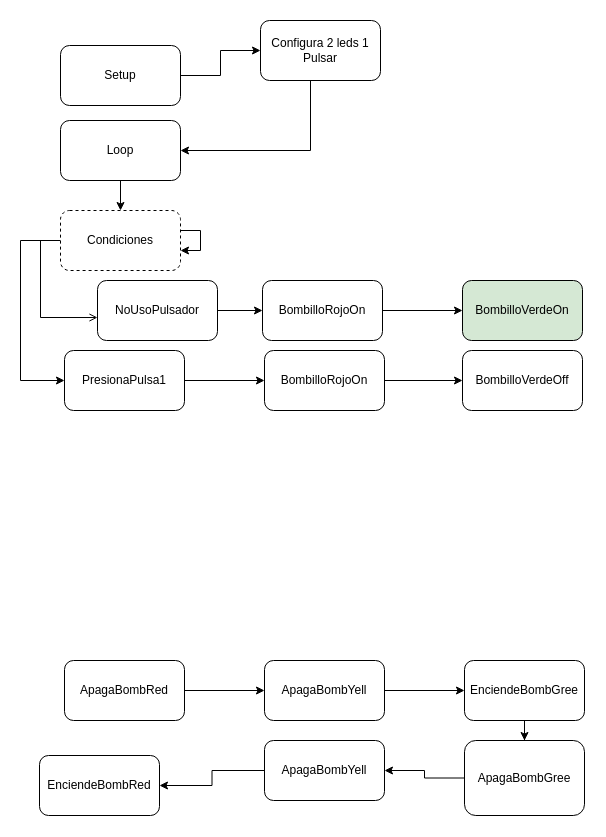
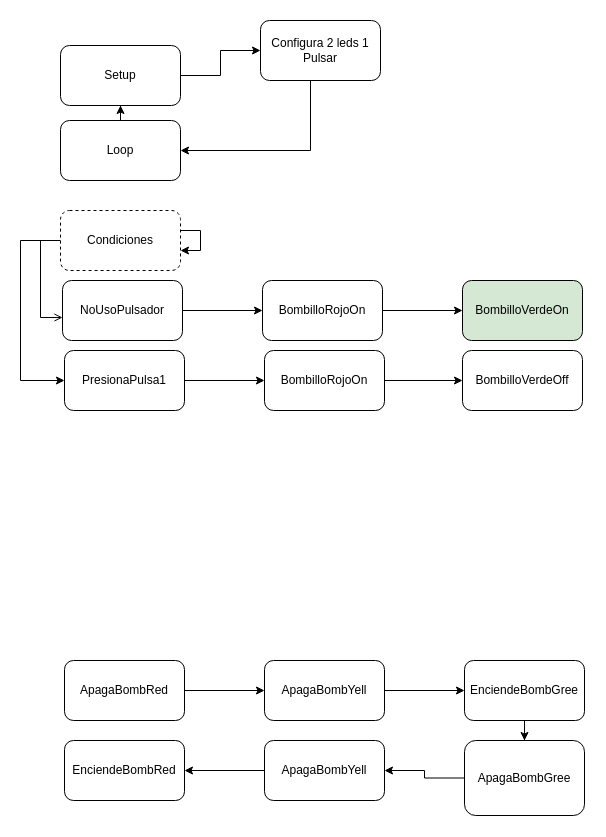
  <mxCell id="0" />
  <mxCell id="1" parent="0" />
  <mxCell id="2" value="" style="edgeStyle=orthogonalEdgeStyle;rounded=0;orthogonalLoop=1;jettySize=auto;html=1;" parent="1" source="3" target="10" edge="1"><mxGeometry relative="1" as="geometry" /></mxCell>
  <mxCell id="3" value="BombilloRojoOn" style="rounded=1;whiteSpace=wrap;html=1;" parent="1" vertex="1"><mxGeometry x="262" y="280" width="120" height="60" as="geometry" /></mxCell>
- <mxCell id="4" style="edgeStyle=orthogonalEdgeStyle;rounded=0;orthogonalLoop=1;jettySize=auto;html=1;" parent="1" source="5" target="19" edge="1"><mxGeometry relative="1" as="geometry" /></mxCell>
+ <mxCell id="4" style="edgeStyle=orthogonalEdgeStyle;rounded=0;orthogonalLoop=1;jettySize=auto;html=1;" parent="1" source="5" target="7" edge="1"><mxGeometry relative="1" as="geometry" /></mxCell>
  <mxCell id="5" value="Loop" style="rounded=1;whiteSpace=wrap;html=1;" parent="1" vertex="1"><mxGeometry x="60" y="120" width="120" height="60" as="geometry" /></mxCell>
  <mxCell id="6" value="" style="edgeStyle=orthogonalEdgeStyle;rounded=0;orthogonalLoop=1;jettySize=auto;html=1;" parent="1" source="7" target="9" edge="1"><mxGeometry relative="1" as="geometry" /></mxCell>
  <mxCell id="7" value="Setup" style="rounded=1;whiteSpace=wrap;html=1;" parent="1" vertex="1"><mxGeometry x="60" y="45" width="120" height="60" as="geometry" /></mxCell>
  <mxCell id="8" style="edgeStyle=orthogonalEdgeStyle;rounded=0;orthogonalLoop=1;jettySize=auto;html=1;" parent="1" source="9" target="5" edge="1"><mxGeometry relative="1" as="geometry"><Array as="points"><mxPoint x="310" y="150" /></Array></mxGeometry></mxCell>
  <mxCell id="9" value="Configura 2 leds 1 Pulsar" style="whiteSpace=wrap;html=1;rounded=1;" parent="1" vertex="1"><mxGeometry x="260" y="20" width="120" height="60" as="geometry" /></mxCell>
  <mxCell id="10" value="BombilloVerdeOn" style="whiteSpace=wrap;html=1;rounded=1;fillColor=#d5e8d4;" parent="1" vertex="1"><mxGeometry x="462" y="280" width="120" height="60" as="geometry" /></mxCell>
  <mxCell id="11" value="" style="edgeStyle=orthogonalEdgeStyle;rounded=0;orthogonalLoop=1;jettySize=auto;html=1;" parent="1" source="12" target="14" edge="1"><mxGeometry relative="1" as="geometry" /></mxCell>
  <mxCell id="12" value="PresionaPulsa1" style="whiteSpace=wrap;html=1;rounded=1;" parent="1" vertex="1"><mxGeometry x="64" y="350" width="120" height="60" as="geometry" /></mxCell>
  <mxCell id="13" value="" style="edgeStyle=orthogonalEdgeStyle;rounded=0;orthogonalLoop=1;jettySize=auto;html=1;" parent="1" source="14" target="15" edge="1"><mxGeometry relative="1" as="geometry" /></mxCell>
  <mxCell id="14" value="BombilloRojoOn" style="whiteSpace=wrap;html=1;rounded=1;" parent="1" vertex="1"><mxGeometry x="264" y="350" width="120" height="60" as="geometry" /></mxCell>
  <mxCell id="15" value="BombilloVerdeOff" style="whiteSpace=wrap;html=1;rounded=1;" parent="1" vertex="1"><mxGeometry x="462" y="350" width="120" height="60" as="geometry" /></mxCell>
  <mxCell id="16" style="edgeStyle=orthogonalEdgeStyle;rounded=0;orthogonalLoop=1;jettySize=auto;html=1;entryX=0;entryY=0.617;entryDx=0;entryDy=0;entryPerimeter=0;endArrow=open;" parent="1" source="19" target="32" edge="1"><mxGeometry relative="1" as="geometry"><Array as="points"><mxPoint x="40" y="240" /><mxPoint x="40" y="317" /></Array></mxGeometry></mxCell>
  <mxCell id="17" style="edgeStyle=orthogonalEdgeStyle;rounded=0;orthogonalLoop=1;jettySize=auto;html=1;" parent="1" source="19" target="12" edge="1"><mxGeometry relative="1" as="geometry"><Array as="points"><mxPoint x="20" y="240" /><mxPoint x="20" y="380" /></Array></mxGeometry></mxCell>
  <mxCell id="18" style="edgeStyle=orthogonalEdgeStyle;rounded=0;orthogonalLoop=1;jettySize=auto;html=1;" parent="1" source="19" target="19" edge="1"><mxGeometry relative="1" as="geometry"><mxPoint x="601" y="550" as="targetPoint" /></mxGeometry></mxCell>
  <mxCell id="19" value="Condiciones" style="whiteSpace=wrap;html=1;rounded=1;dashed=1;" parent="1" vertex="1"><mxGeometry x="60" y="210" width="120" height="60" as="geometry" /></mxCell>
  <mxCell id="20" value="" style="edgeStyle=orthogonalEdgeStyle;rounded=0;orthogonalLoop=1;jettySize=auto;html=1;" parent="1" source="21" target="23" edge="1"><mxGeometry relative="1" as="geometry" /></mxCell>
  <mxCell id="21" value="ApagaBombRed" style="whiteSpace=wrap;html=1;rounded=1;" parent="1" vertex="1"><mxGeometry x="64" y="660" width="120" height="60" as="geometry" /></mxCell>
  <mxCell id="22" value="" style="edgeStyle=orthogonalEdgeStyle;rounded=0;orthogonalLoop=1;jettySize=auto;html=1;" parent="1" source="23" target="25" edge="1"><mxGeometry relative="1" as="geometry" /></mxCell>
  <mxCell id="23" value="ApagaBombYell" style="whiteSpace=wrap;html=1;rounded=1;" parent="1" vertex="1"><mxGeometry x="264" y="660" width="120" height="60" as="geometry" /></mxCell>
  <mxCell id="24" style="edgeStyle=orthogonalEdgeStyle;rounded=0;orthogonalLoop=1;jettySize=auto;html=1;" parent="1" source="25" target="30" edge="1"><mxGeometry relative="1" as="geometry" /></mxCell>
  <mxCell id="25" value="EnciendeBombGree" style="whiteSpace=wrap;html=1;rounded=1;" parent="1" vertex="1"><mxGeometry x="464" y="660" width="120" height="60" as="geometry" /></mxCell>
  <mxCell id="26" value="" style="edgeStyle=orthogonalEdgeStyle;rounded=0;orthogonalLoop=1;jettySize=auto;html=1;" parent="1" source="29" target="27" edge="1"><mxGeometry relative="1" as="geometry" /></mxCell>
- <mxCell id="27" value="EnciendeBombRed" style="whiteSpace=wrap;html=1;rounded=1;" parent="1" vertex="1"><mxGeometry x="39" y="755" width="120" height="60" as="geometry" /></mxCell>
+ <mxCell id="27" value="EnciendeBombRed" style="whiteSpace=wrap;html=1;rounded=1;" parent="1" vertex="1"><mxGeometry x="64" y="740" width="120" height="60" as="geometry" /></mxCell>
  <mxCell id="28" value="" style="edgeStyle=orthogonalEdgeStyle;rounded=0;orthogonalLoop=1;jettySize=auto;html=1;" parent="1" source="30" target="29" edge="1"><mxGeometry relative="1" as="geometry" /></mxCell>
  <mxCell id="29" value="ApagaBombYell" style="whiteSpace=wrap;html=1;rounded=1;" parent="1" vertex="1"><mxGeometry x="264" y="740" width="120" height="60" as="geometry" /></mxCell>
  <mxCell id="30" value="ApagaBombGree" style="whiteSpace=wrap;html=1;rounded=1;" parent="1" vertex="1"><mxGeometry x="464" y="740" width="120" height="75" as="geometry" /></mxCell>
  <mxCell id="31" style="edgeStyle=orthogonalEdgeStyle;rounded=0;orthogonalLoop=1;jettySize=auto;html=1;" parent="1" source="32" target="3" edge="1"><mxGeometry relative="1" as="geometry" /></mxCell>
- <mxCell id="32" value="NoUsoPulsador" style="whiteSpace=wrap;html=1;rounded=1;" parent="1" vertex="1"><mxGeometry x="97" y="280" width="120" height="60" as="geometry" /></mxCell>
+ <mxCell id="32" value="NoUsoPulsador" style="whiteSpace=wrap;html=1;rounded=1;" parent="1" vertex="1"><mxGeometry x="62" y="280" width="120" height="60" as="geometry" /></mxCell>
